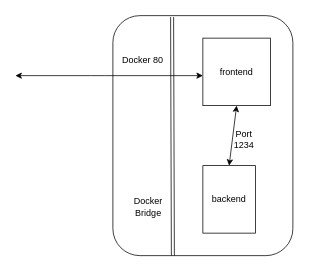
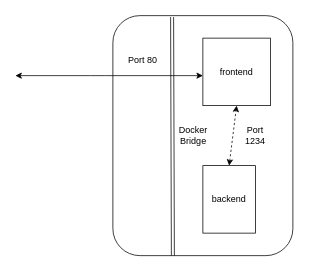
  <mxCell id="0" />
  <mxCell id="1" parent="0" />
  <mxCell id="2" value="" style="rounded=1;whiteSpace=wrap;html=1;" vertex="1" parent="1"><mxGeometry x="150" y="20" width="240" height="320" as="geometry" /></mxCell>
  <mxCell id="3" value="frontend" style="whiteSpace=wrap;html=1;aspect=fixed;" vertex="1" parent="1"><mxGeometry x="270" y="50" width="90" height="90" as="geometry" /></mxCell>
  <mxCell id="4" value="&lt;div&gt;backend&lt;/div&gt;" style="whiteSpace=wrap;html=1;aspect=fixed;" vertex="1" parent="1"><mxGeometry x="270" y="220" width="70" height="90" as="geometry" /></mxCell>
  <mxCell id="5" value="" style="shape=link;html=1;entryX=0.329;entryY=0.006;entryDx=0;entryDy=0;entryPerimeter=0;" edge="1" parent="1" target="2"><mxGeometry width="50" height="50" relative="1" as="geometry"><mxPoint x="230" y="340" as="sourcePoint" /><mxPoint x="390" y="180" as="targetPoint" /><Array as="points" /></mxGeometry></mxCell>
- <mxCell id="6" value="Docker Bridge" style="text;html=1;strokeColor=none;fillColor=none;align=center;verticalAlign=middle;whiteSpace=wrap;rounded=0;" vertex="1" parent="1"><mxGeometry x="165" y="255" width="65" height="40" as="geometry" /></mxCell>
+ <mxCell id="6" value="Docker Bridge" style="text;html=1;strokeColor=none;fillColor=none;align=center;verticalAlign=middle;whiteSpace=wrap;rounded=0;" vertex="1" parent="1"><mxGeometry x="225" y="160" width="65" height="40" as="geometry" /></mxCell>
  <mxCell id="7" value="" style="endArrow=classic;startArrow=classic;html=1;" edge="1" parent="1"><mxGeometry width="50" height="50" relative="1" as="geometry"><mxPoint x="270" y="100" as="sourcePoint" /><mxPoint x="20" y="100" as="targetPoint" /><Array as="points"><mxPoint x="130" y="100" /></Array></mxGeometry></mxCell>
- <mxCell id="8" value="Port 1234" style="text;html=1;strokeColor=none;fillColor=none;align=center;verticalAlign=middle;whiteSpace=wrap;rounded=0;" vertex="1" parent="1"><mxGeometry x="305" y="165" width="40" height="40" as="geometry" /></mxCell>
- <mxCell id="9" value="Docker 80" style="text;html=1;strokeColor=none;fillColor=none;align=center;verticalAlign=middle;whiteSpace=wrap;rounded=0;" vertex="1" parent="1"><mxGeometry x="150" y="70" width="80" height="20" as="geometry" /></mxCell>
- <mxCell id="10" value="" style="endArrow=classic;startArrow=classic;html=1;entryX=0.5;entryY=1;entryDx=0;entryDy=0;exitX=0.5;exitY=0;exitDx=0;exitDy=0;" edge="1" parent="1" source="4" target="3"><mxGeometry width="50" height="50" relative="1" as="geometry"><mxPoint x="-60" y="410" as="sourcePoint" /><mxPoint x="-10" y="360" as="targetPoint" /></mxGeometry></mxCell>
+ <mxCell id="8" value="Port 1234" style="text;html=1;strokeColor=none;fillColor=none;align=center;verticalAlign=middle;whiteSpace=wrap;rounded=0;" vertex="1" parent="1"><mxGeometry x="320" y="160" width="40" height="40" as="geometry" /></mxCell>
+ <mxCell id="9" value="Port 80" style="text;html=1;strokeColor=none;fillColor=none;align=center;verticalAlign=middle;whiteSpace=wrap;rounded=0;" vertex="1" parent="1"><mxGeometry x="150" y="70" width="80" height="20" as="geometry" /></mxCell>
+ <mxCell id="10" value="" style="endArrow=classic;startArrow=classic;html=1;entryX=0.5;entryY=1;entryDx=0;entryDy=0;exitX=0.5;exitY=0;exitDx=0;exitDy=0;dashed=1;" edge="1" parent="1" source="4" target="3"><mxGeometry width="50" height="50" relative="1" as="geometry"><mxPoint x="-60" y="410" as="sourcePoint" /><mxPoint x="-10" y="360" as="targetPoint" /></mxGeometry></mxCell>
